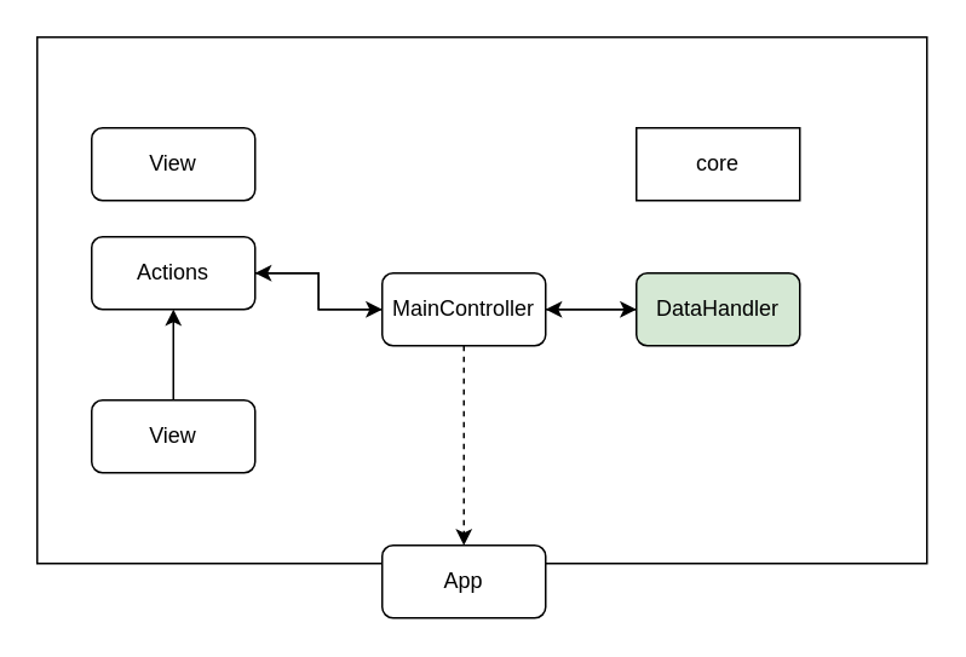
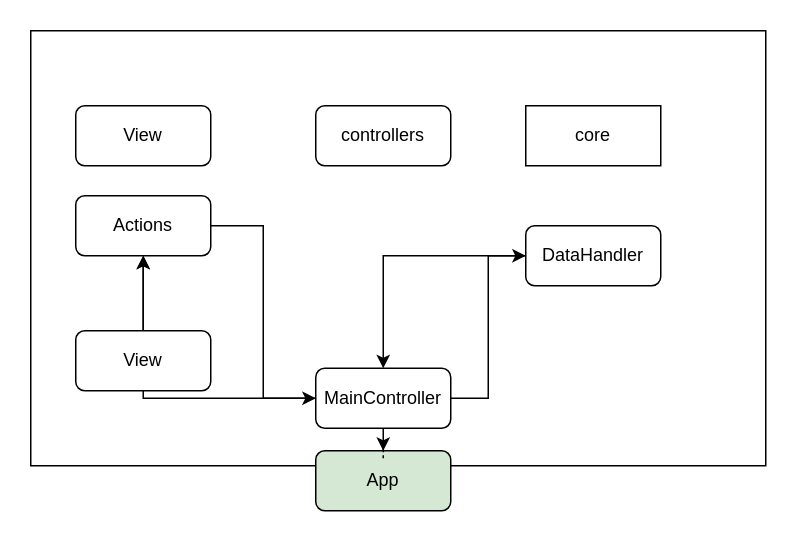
  <mxCell id="0" />
  <mxCell id="1" parent="0" />
  <mxCell id="2" value="" style="rounded=0;whiteSpace=wrap;html=1;" vertex="1" parent="1"><mxGeometry x="20" y="20" width="490" height="290" as="geometry" /></mxCell>
  <mxCell id="3" value="View" style="rounded=1;whiteSpace=wrap;html=1;" vertex="1" parent="1"><mxGeometry x="50" y="70" width="90" height="40" as="geometry" /></mxCell>
  <mxCell id="4" style="edgeStyle=orthogonalEdgeStyle;rounded=0;orthogonalLoop=1;jettySize=auto;html=1;" edge="1" parent="1" source="5" target="12"><mxGeometry relative="1" as="geometry" /></mxCell>
- <mxCell id="5" value="DataHandler" style="rounded=1;whiteSpace=wrap;html=1;fillColor=#d5e8d4;" vertex="1" parent="1"><mxGeometry x="350" y="150" width="90" height="40" as="geometry" /></mxCell>
+ <mxCell id="5" value="DataHandler" style="rounded=1;whiteSpace=wrap;html=1;" vertex="1" parent="1"><mxGeometry x="350" y="150" width="90" height="40" as="geometry" /></mxCell>
  <mxCell id="6" value="core" style="whiteSpace=wrap;html=1;rounded=0;" vertex="1" parent="1"><mxGeometry x="350" y="70" width="90" height="40" as="geometry" /></mxCell>
- <mxCell id="7" value="App" style="rounded=1;whiteSpace=wrap;html=1;" vertex="1" parent="1"><mxGeometry x="210" y="300" width="90" height="40" as="geometry" /></mxCell>
+ <mxCell id="7" value="App" style="rounded=1;whiteSpace=wrap;html=1;fillColor=#d5e8d4;" vertex="1" parent="1"><mxGeometry x="210" y="300" width="90" height="40" as="geometry" /></mxCell>
+ <mxCell id="8" value="controllers" style="rounded=1;whiteSpace=wrap;html=1;" vertex="1" parent="1"><mxGeometry x="210" y="70" width="90" height="40" as="geometry" /></mxCell>
  <mxCell id="9" style="edgeStyle=orthogonalEdgeStyle;rounded=0;orthogonalLoop=1;jettySize=auto;html=1;entryX=0.5;entryY=0;entryDx=0;entryDy=0;dashed=1;" edge="1" parent="1" source="12" target="7"><mxGeometry relative="1" as="geometry" /></mxCell>
  <mxCell id="10" style="edgeStyle=orthogonalEdgeStyle;rounded=0;orthogonalLoop=1;jettySize=auto;html=1;entryX=0;entryY=0.5;entryDx=0;entryDy=0;" edge="1" parent="1" source="12" target="5"><mxGeometry relative="1" as="geometry" /></mxCell>
  <mxCell id="11" style="edgeStyle=orthogonalEdgeStyle;rounded=0;orthogonalLoop=1;jettySize=auto;html=1;" edge="1" parent="1" source="12" target="16"><mxGeometry relative="1" as="geometry" /></mxCell>
- <mxCell id="12" value="MainController" style="rounded=1;whiteSpace=wrap;html=1;" vertex="1" parent="1"><mxGeometry x="210" y="150" width="90" height="40" as="geometry" /></mxCell>
+ <mxCell id="12" value="MainController" style="rounded=1;whiteSpace=wrap;html=1;" vertex="1" parent="1"><mxGeometry x="210" y="245" width="90" height="40" as="geometry" /></mxCell>
  <mxCell id="13" style="edgeStyle=orthogonalEdgeStyle;rounded=0;orthogonalLoop=1;jettySize=auto;html=1;" edge="1" parent="1" source="14" target="16"><mxGeometry relative="1" as="geometry" /></mxCell>
  <mxCell id="14" value="View" style="rounded=1;whiteSpace=wrap;html=1;" vertex="1" parent="1"><mxGeometry x="50" y="220" width="90" height="40" as="geometry" /></mxCell>
  <mxCell id="15" style="edgeStyle=orthogonalEdgeStyle;rounded=0;orthogonalLoop=1;jettySize=auto;html=1;entryX=0;entryY=0.5;entryDx=0;entryDy=0;" edge="1" parent="1" source="16" target="12"><mxGeometry relative="1" as="geometry" /></mxCell>
  <mxCell id="16" value="Actions" style="rounded=1;whiteSpace=wrap;html=1;" vertex="1" parent="1"><mxGeometry x="50" y="130" width="90" height="40" as="geometry" /></mxCell>
